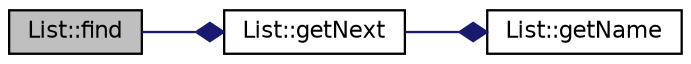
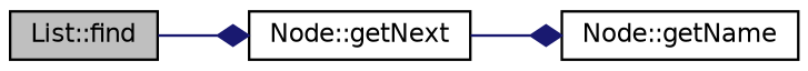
  digraph {
    rankdir=LR
    node [color=black fillcolor=white fontname=Helvetica fontsize=10 shape=record style=filled]
    edge [arrowhead=diamond color=midnightblue fontname=Helvetica fontsize=10 labelfontname=Helvetica labelfontsize=10 style=solid]
    n1 [fillcolor=grey75 fontcolor=black height=0.2 label="List::find" width=0.4]
-   n2 [height=0.2 label="List::getNext" width=0.4]
-   n3 [height=0.2 label="List::getName" width=0.4]
+   n2 [height=0.2 label="Node::getNext" width=0.4]
+   n3 [height=0.2 label="Node::getName" width=0.4]
    n1 -> n2
    n2 -> n3
  }
